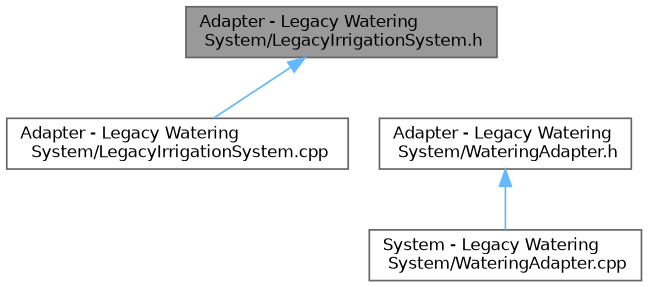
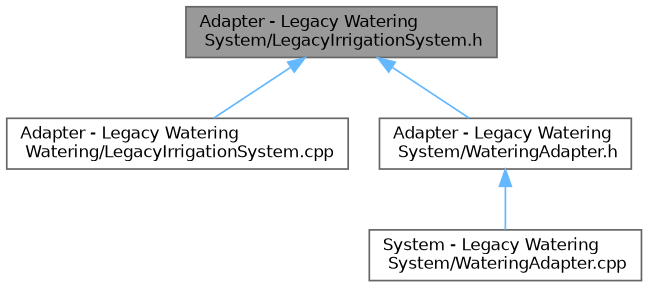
  digraph {
    node [color=grey40 fillcolor=white fontname=Helvetica fontsize=10 shape=box style=filled]
    edge [color=steelblue1 dir=back fontname=Helvetica fontsize=10 labelfontname=Helvetica labelfontsize=10 style=solid]
    n1 [color=gray40 fillcolor=grey60 fontcolor=black height=0.2 label="Adapter - Legacy Watering\l System/LegacyIrrigationSystem.h" width=0.4]
-   n2 [height=0.2 label="Adapter - Legacy Watering\l System/LegacyIrrigationSystem.cpp" width=0.4]
+   n2 [height=0.2 label="Adapter - Legacy Watering\l Watering/LegacyIrrigationSystem.cpp" width=0.4]
    n3 [height=0.2 label="Adapter - Legacy Watering\l System/WateringAdapter.h" width=0.4]
    n4 [height=0.2 label="System - Legacy Watering\l System/WateringAdapter.cpp" width=0.4]
    n1 -> n2
+   n1 -> n3
    n3 -> n4
  }
